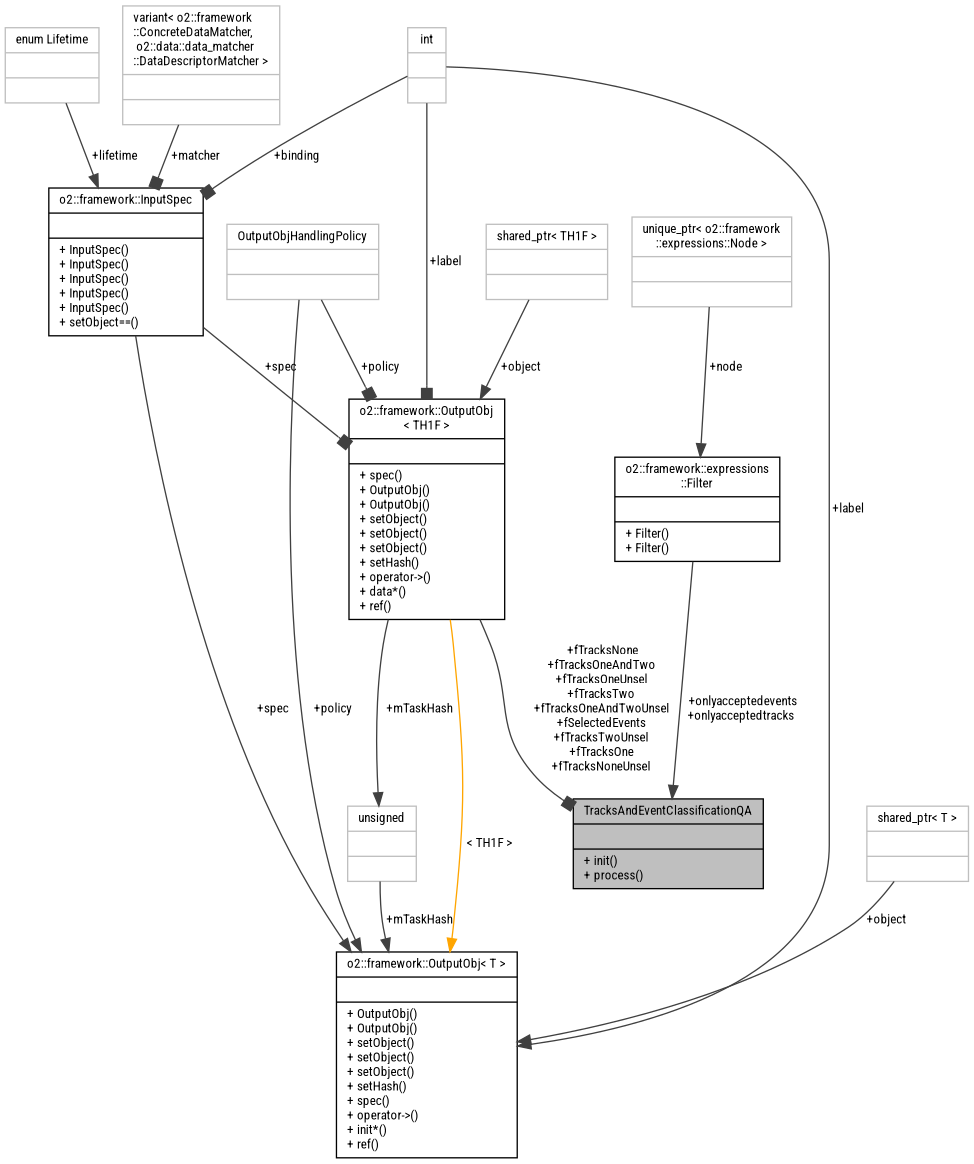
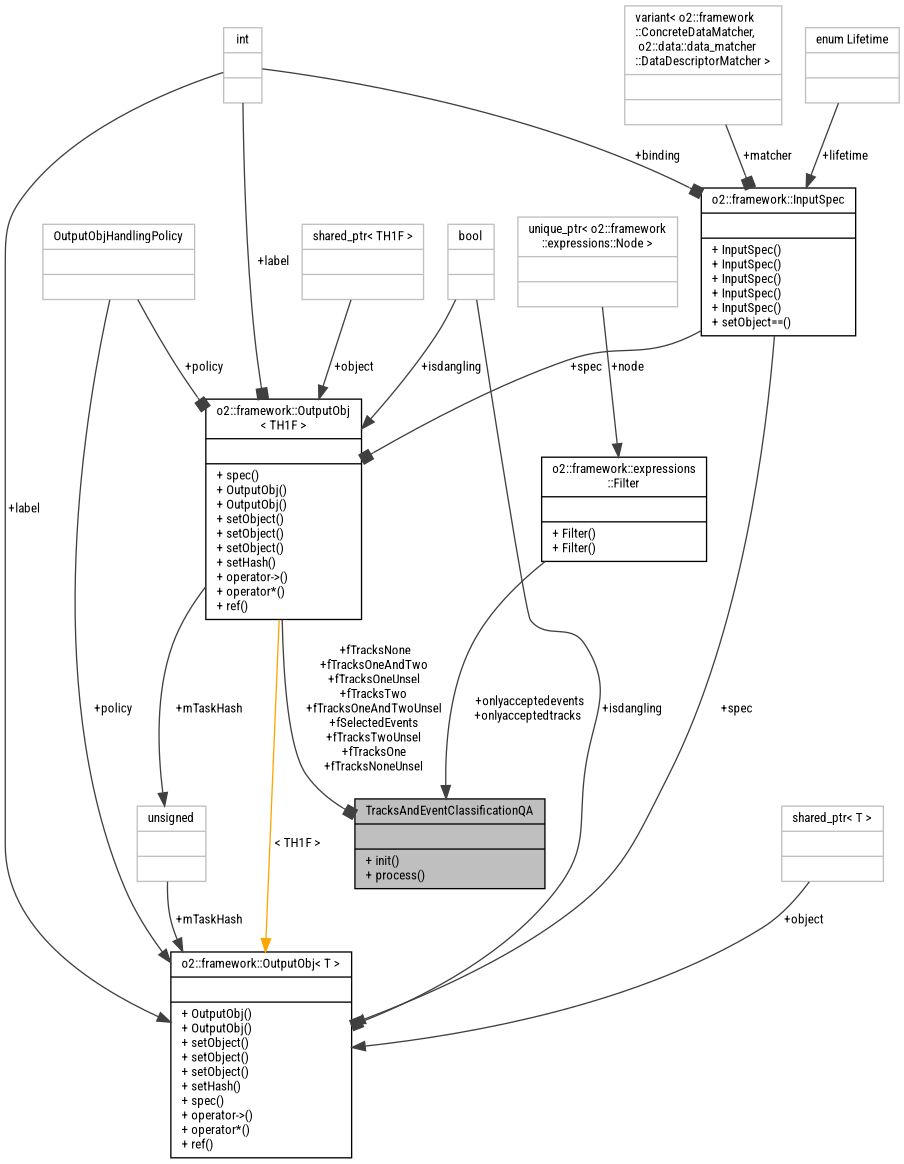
  digraph {
    fontname="Roboto Condensed"
    node [color=grey75 fontname="Roboto Condensed" fontsize=10 shape=record]
    edge [arrowhead=normal color=grey25 fontname="Roboto Condensed" fontsize=10 labelfontname=Helvetica labelfontsize=10 style=solid]
    n1 [color=black fillcolor=grey75 fontcolor=black height=0.2 label="{TracksAndEventClassificationQA\n||+ init()\l+ process()\l}" style=filled width=0.4]
-   n2 [color=black height=0.2 label="{o2::framework::OutputObj\l\< TH1F \>\n||+ spec()\l+ OutputObj()\l+ OutputObj()\l+ setObject()\l+ setObject()\l+ setObject()\l+ setHash()\l+ operator-\>()\l+ data*()\l+ ref()\l}" width=0.4]
+   n2 [color=black height=0.2 label="{o2::framework::OutputObj\l\< TH1F \>\n||+ spec()\l+ OutputObj()\l+ OutputObj()\l+ setObject()\l+ setObject()\l+ setObject()\l+ setHash()\l+ operator-\>()\l+ operator*()\l+ ref()\l}" width=0.4]
    n3 [height=0.2 label="{unsigned\n||}" width=0.4]
    n4 [height=0.2 label="{OutputObjHandlingPolicy\n||}" width=0.4]
-   n5 [color=black height=0.2 label="{o2::framework::OutputObj\< T \>\n||+ OutputObj()\l+ OutputObj()\l+ setObject()\l+ setObject()\l+ setObject()\l+ setHash()\l+ spec()\l+ operator-\>()\l+ init*()\l+ ref()\l}" width=0.4]
+   n5 [color=black height=0.2 label="{o2::framework::OutputObj\< T \>\n||+ OutputObj()\l+ OutputObj()\l+ setObject()\l+ setObject()\l+ setObject()\l+ setHash()\l+ spec()\l+ operator-\>()\l+ operator*()\l+ ref()\l}" width=0.4]
    n6 [height=0.2 label="{int\n||}" width=0.4]
    n7 [color=black height=0.2 label="{o2::framework::InputSpec\n||+ InputSpec()\l+ InputSpec()\l+ InputSpec()\l+ InputSpec()\l+ InputSpec()\l+ setObject==()\l}" width=0.4]
+   n8 [height=0.2 label="{bool\n||}" width=0.4]
    n9 [height=0.2 label="{enum Lifetime\n||}" width=0.4]
    n10 [height=0.2 label="{variant\< o2::framework\l::ConcreteDataMatcher,\l o2::data::data_matcher\l::DataDescriptorMatcher \>\n||}" width=0.4]
    n11 [height=0.2 label="{shared_ptr\< TH1F \>\n||}" width=0.4]
    n12 [height=0.2 label="{shared_ptr\< T \>\n||}" width=0.4]
    n13 [color=black height=0.2 label="{o2::framework::expressions\l::Filter\n||+ Filter()\l+ Filter()\l}" width=0.4]
    n14 [height=0.2 label="{unique_ptr\< o2::framework\l::expressions::Node \>\n||}" width=0.4]
    n2 -> n1 [arrowhead=box label=" +fTracksNone\n+fTracksOneAndTwo\n+fTracksOneUnsel\n+fTracksTwo\n+fTracksOneAndTwoUnsel\n+fSelectedEvents\n+fTracksTwoUnsel\n+fTracksOne\n+fTracksNoneUnsel"]
    n2 -> n3 [label=" +mTaskHash"]
    n3 -> n5 [label=" +mTaskHash"]
    n4 -> n2 [arrowhead=box label=" +policy"]
    n4 -> n5 [label=" +policy"]
    n5 -> n2 [color=orange dir=back label=" \< TH1F \>" arrowhead=""]
    n6 -> n2 [arrowhead=box label=" +label"]
    n6 -> n5 [label=" +label"]
    n6 -> n7 [arrowhead=box label=" +binding"]
    n7 -> n2 [arrowhead=box label=" +spec"]
    n7 -> n5 [label=" +spec"]
+   n8 -> n2 [label=" +isdangling"]
+   n8 -> n5 [arrowhead=box label=" +isdangling"]
    n9 -> n7 [label=" +lifetime"]
    n10 -> n7 [arrowhead=box label=" +matcher"]
    n11 -> n2 [label=" +object"]
    n12 -> n5 [label=" +object"]
    n13 -> n1 [label=" +onlyacceptedevents\n+onlyacceptedtracks"]
    n14 -> n13 [label=" +node"]
  }
